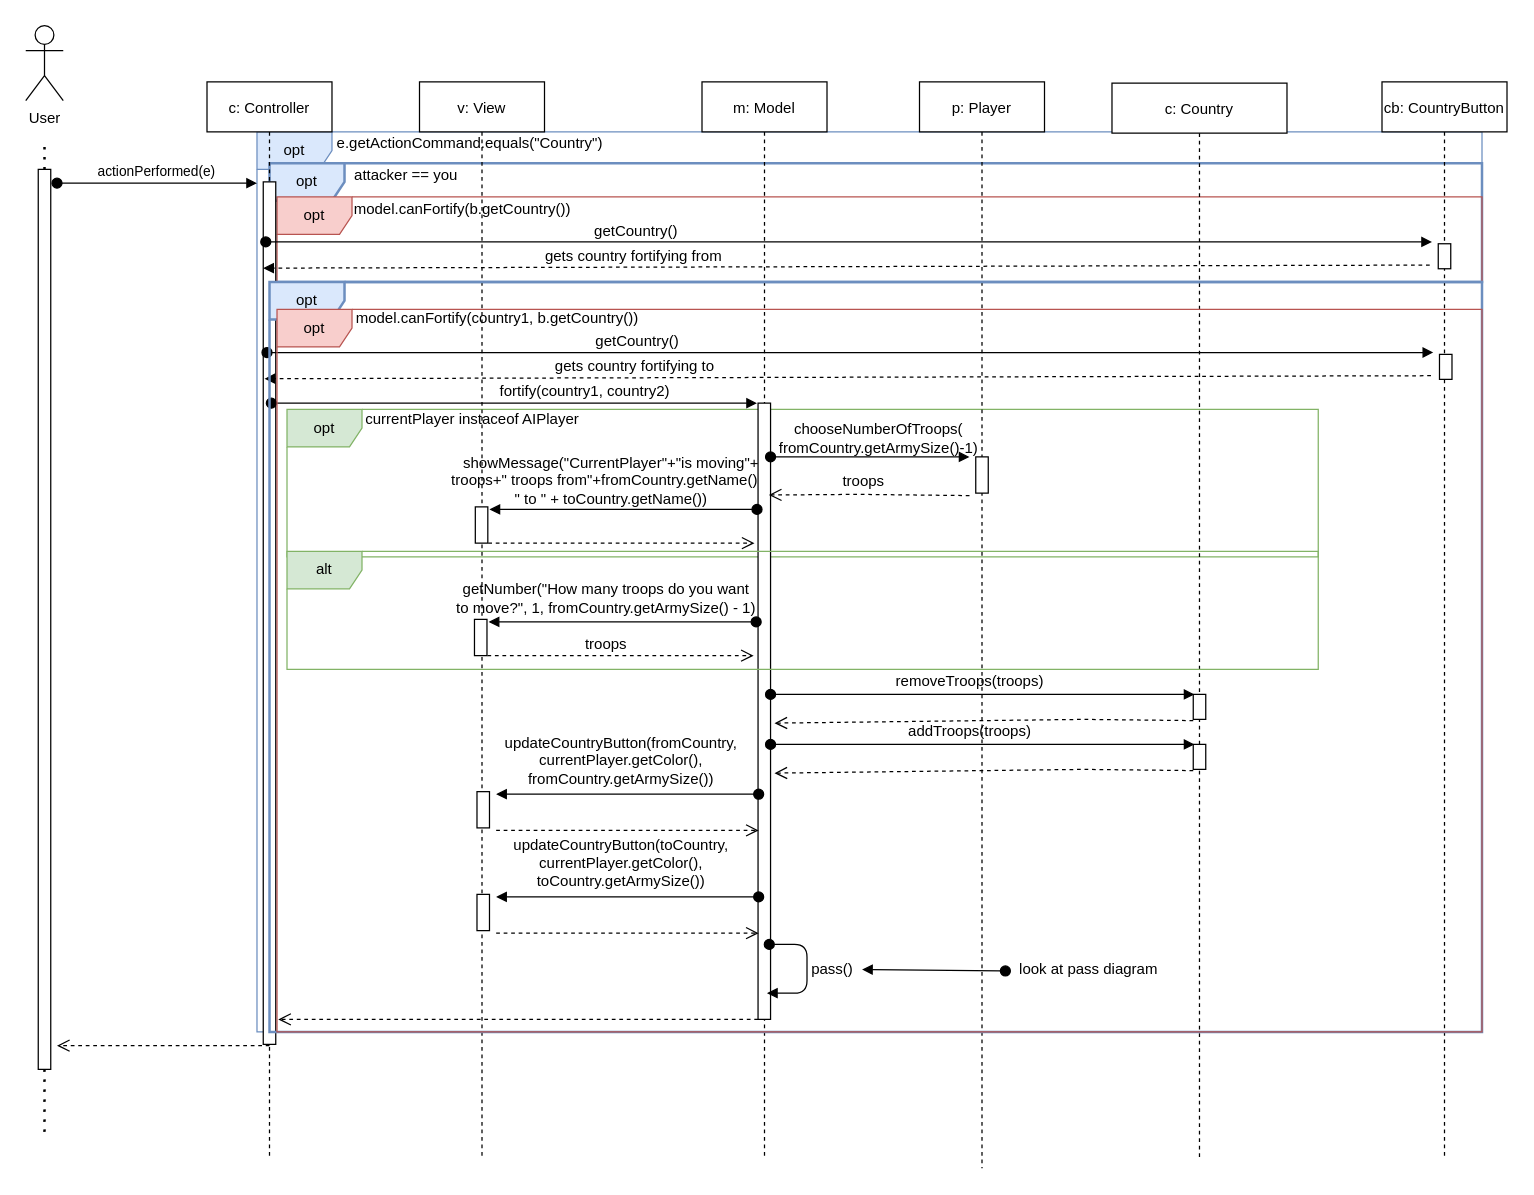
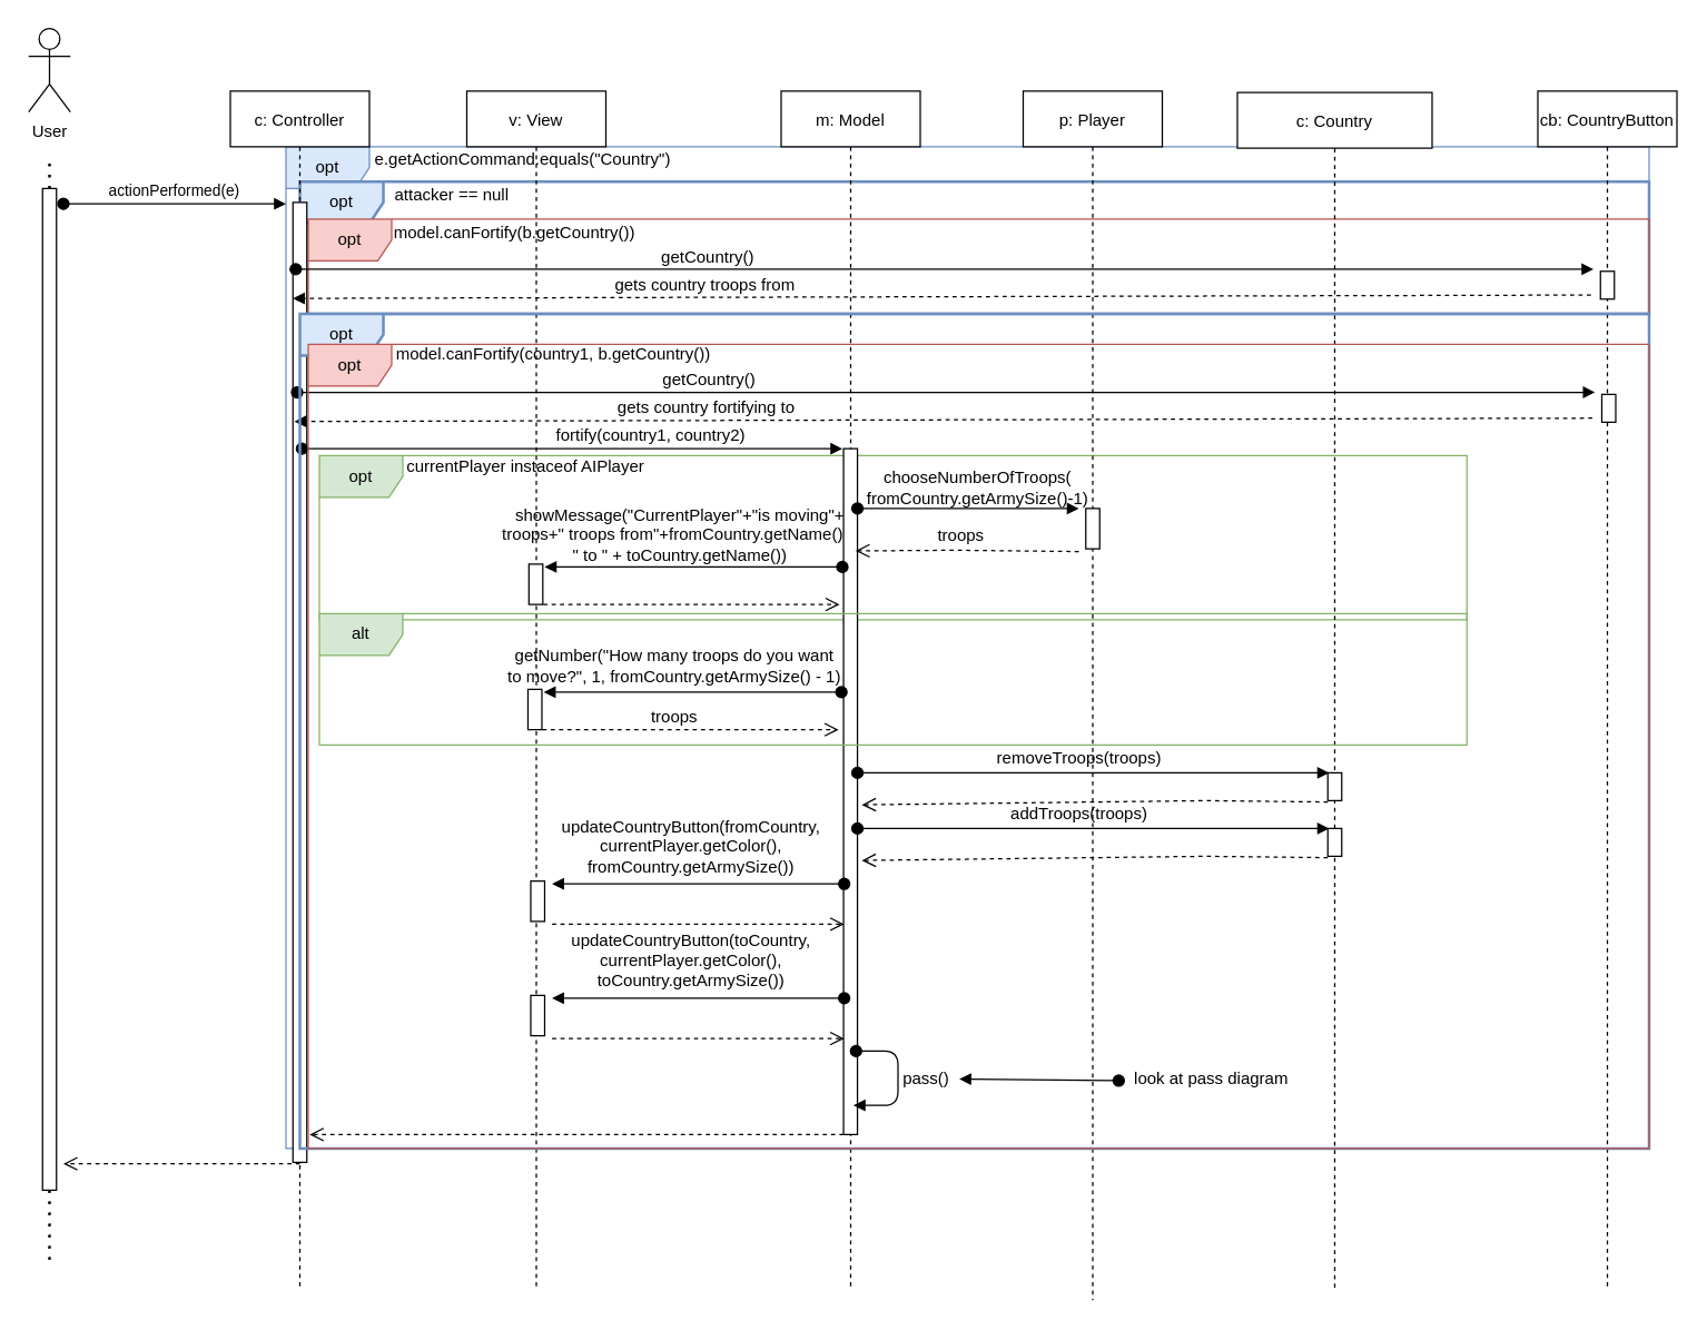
  <mxCell id="0" />
  <mxCell id="1" parent="0" />
  <mxCell id="2" value="opt" style="shape=umlFrame;whiteSpace=wrap;html=1;fillColor=#dae8fc;strokeColor=#6c8ebf;" parent="1" vertex="1"><mxGeometry x="204.99" y="105" width="980.01" height="720" as="geometry" /></mxCell>
  <mxCell id="3" value="opt" style="shape=umlFrame;whiteSpace=wrap;html=1;strokeWidth=2;fillColor=#dae8fc;strokeColor=#6c8ebf;" vertex="1" parent="1"><mxGeometry x="215.01" y="130" width="969.99" height="95" as="geometry" /></mxCell>
  <mxCell id="4" value="opt" style="shape=umlFrame;whiteSpace=wrap;html=1;fillColor=#f8cecc;strokeColor=#b85450;" vertex="1" parent="1"><mxGeometry x="221.01" y="157" width="963.99" height="68" as="geometry" /></mxCell>
  <mxCell id="5" value="opt" style="shape=umlFrame;whiteSpace=wrap;html=1;fillColor=#d5e8d4;strokeColor=#82b366;" parent="1" vertex="1"><mxGeometry x="229" y="327" width="825" height="118" as="geometry" /></mxCell>
  <mxCell id="6" value="c: Country" style="shape=umlLifeline;perimeter=lifelinePerimeter;container=0;collapsible=0;recursiveResize=0;rounded=0;shadow=0;strokeWidth=1;" parent="1" vertex="1"><mxGeometry x="888.99" y="66" width="140" height="859" as="geometry" /></mxCell>
  <mxCell id="7" value="showMessage(&quot;CurrentPlayer&quot;+&quot;is moving&quot;+&lt;br&gt;troops+&quot; troops from&quot;+fromCountry.getName() + &lt;br&gt;&quot; to &quot; + toCountry.getName())" style="text;html=1;align=center;verticalAlign=middle;resizable=0;points=[];autosize=1;" vertex="1" parent="1"><mxGeometry x="352.66" y="359" width="270" height="50" as="geometry" /></mxCell>
  <mxCell id="8" value="v: View" style="shape=umlLifeline;perimeter=lifelinePerimeter;container=1;collapsible=0;recursiveResize=0;rounded=0;shadow=0;strokeWidth=1;" parent="1" vertex="1"><mxGeometry x="335" y="65" width="100" height="860" as="geometry" /></mxCell>
  <mxCell id="9" value="" style="points=[];perimeter=orthogonalPerimeter;rounded=0;shadow=0;strokeWidth=1;" vertex="1" parent="8"><mxGeometry x="44.65" y="340" width="10" height="29" as="geometry" /></mxCell>
  <mxCell id="10" value="c: Controller" style="shape=umlLifeline;perimeter=lifelinePerimeter;container=1;collapsible=0;recursiveResize=0;rounded=0;shadow=0;strokeWidth=1;" parent="1" vertex="1"><mxGeometry x="165" y="65" width="99.99" height="860" as="geometry" /></mxCell>
  <mxCell id="11" value="" style="points=[];perimeter=orthogonalPerimeter;rounded=0;shadow=0;strokeWidth=1;" parent="10" vertex="1"><mxGeometry x="45" y="80" width="10" height="690" as="geometry" /></mxCell>
  <mxCell id="12" value="User" style="shape=umlActor;verticalLabelPosition=bottom;verticalAlign=top;html=1;" parent="1" vertex="1"><mxGeometry x="20" y="20" width="30" height="60" as="geometry" /></mxCell>
  <mxCell id="13" value="m: Model" style="shape=umlLifeline;perimeter=lifelinePerimeter;container=1;collapsible=0;recursiveResize=0;rounded=0;shadow=0;strokeWidth=1;" parent="1" vertex="1"><mxGeometry x="561" y="65" width="100" height="860" as="geometry" /></mxCell>
  <mxCell id="14" value="" style="endArrow=none;dashed=1;html=1;dashPattern=1 3;strokeWidth=2;" parent="1" source="15" edge="1"><mxGeometry width="50" height="50" relative="1" as="geometry"><mxPoint x="35" y="515" as="sourcePoint" /><mxPoint x="35" y="115" as="targetPoint" /></mxGeometry></mxCell>
  <mxCell id="15" value="" style="points=[];perimeter=orthogonalPerimeter;rounded=0;shadow=0;strokeWidth=1;" parent="1" vertex="1"><mxGeometry x="30" y="135" width="10" height="720" as="geometry" /></mxCell>
  <mxCell id="16" value="" style="html=1;verticalAlign=bottom;endArrow=open;dashed=1;endSize=8;" parent="1" edge="1"><mxGeometry x="-0.06" relative="1" as="geometry"><mxPoint x="215" y="836" as="sourcePoint" /><mxPoint x="44.99" y="836" as="targetPoint" /><mxPoint as="offset" /><Array as="points" /></mxGeometry></mxCell>
  <mxCell id="17" value="actionPerformed(e)" style="verticalAlign=bottom;startArrow=oval;endArrow=block;startSize=8;shadow=0;strokeWidth=1;" parent="1" edge="1"><mxGeometry relative="1" as="geometry"><mxPoint x="44.99" y="146" as="sourcePoint" /><mxPoint x="205" y="146" as="targetPoint" /></mxGeometry></mxCell>
  <mxCell id="18" value="e.getActionCommand.equals(&quot;Country&quot;)" style="text;html=1;align=center;verticalAlign=middle;resizable=0;points=[];autosize=1;" parent="1" vertex="1"><mxGeometry x="259.99" y="104" width="230" height="20" as="geometry" /></mxCell>
  <mxCell id="19" value="p: Player" style="shape=umlLifeline;perimeter=lifelinePerimeter;container=1;collapsible=0;recursiveResize=0;rounded=0;shadow=0;strokeWidth=1;" parent="1" vertex="1"><mxGeometry x="735" y="65" width="100" height="869" as="geometry" /></mxCell>
  <mxCell id="20" value="" style="points=[];perimeter=orthogonalPerimeter;rounded=0;shadow=0;strokeWidth=1;" vertex="1" parent="19"><mxGeometry x="45" y="300" width="10" height="29" as="geometry" /></mxCell>
  <mxCell id="21" value="currentPlayer instaceof AIPlayer" style="text;html=1;align=center;verticalAlign=middle;resizable=0;points=[];autosize=1;" parent="1" vertex="1"><mxGeometry x="282.26" y="325" width="190" height="20" as="geometry" /></mxCell>
  <mxCell id="22" value="" style="verticalAlign=bottom;startArrow=oval;endArrow=block;startSize=8;shadow=0;strokeWidth=1;entryX=0.981;entryY=0.503;entryDx=0;entryDy=0;entryPerimeter=0;exitX=-0.01;exitY=0.562;exitDx=0;exitDy=0;exitPerimeter=0;" parent="1" edge="1" target="70" source="71"><mxGeometry relative="1" as="geometry"><mxPoint x="785" y="985" as="sourcePoint" /><mxPoint x="780.32" y="1015" as="targetPoint" /></mxGeometry></mxCell>
  <mxCell id="23" value="" style="endArrow=none;dashed=1;html=1;dashPattern=1 3;strokeWidth=2;entryX=0.499;entryY=1;entryDx=0;entryDy=0;entryPerimeter=0;" parent="1" edge="1" target="15"><mxGeometry width="50" height="50" relative="1" as="geometry"><mxPoint x="35" y="905" as="sourcePoint" /><mxPoint x="34.99" y="905" as="targetPoint" /></mxGeometry></mxCell>
- <mxCell id="24" value="attacker == you" style="text;html=1;align=center;verticalAlign=middle;resizable=0;points=[];autosize=1;" vertex="1" parent="1"><mxGeometry x="274.01" y="130" width="100" height="20" as="geometry" /></mxCell>
+ <mxCell id="24" value="attacker == null" style="text;html=1;align=center;verticalAlign=middle;resizable=0;points=[];autosize=1;" vertex="1" parent="1"><mxGeometry x="274.01" y="130" width="100" height="20" as="geometry" /></mxCell>
  <mxCell id="25" value="model.canFortify(b.getCountry())" style="text;html=1;align=center;verticalAlign=middle;resizable=0;points=[];autosize=1;" vertex="1" parent="1"><mxGeometry x="274.01" y="157" width="190" height="20" as="geometry" /></mxCell>
  <mxCell id="26" value="" style="verticalAlign=bottom;startArrow=oval;endArrow=block;startSize=8;shadow=0;strokeWidth=1;" edge="1" parent="1"><mxGeometry relative="1" as="geometry"><mxPoint x="212.01" y="193" as="sourcePoint" /><mxPoint x="1145" y="193" as="targetPoint" /><Array as="points" /></mxGeometry></mxCell>
  <mxCell id="27" value="getCountry()" style="text;html=1;align=center;verticalAlign=middle;resizable=0;points=[];autosize=1;" vertex="1" parent="1"><mxGeometry x="468.01" y="174.5" width="80" height="20" as="geometry" /></mxCell>
  <mxCell id="28" value="" style="verticalAlign=bottom;startArrow=none;endArrow=block;startSize=8;shadow=0;strokeWidth=1;dashed=1;startFill=0;exitX=-0.682;exitY=0.854;exitDx=0;exitDy=0;exitPerimeter=0;" edge="1" parent="1" source="31"><mxGeometry relative="1" as="geometry"><mxPoint x="906.61" y="215" as="sourcePoint" /><mxPoint x="210.01" y="214" as="targetPoint" /><Array as="points" /></mxGeometry></mxCell>
- <mxCell id="29" value="gets country fortifying from" style="text;html=1;align=center;verticalAlign=middle;resizable=0;points=[];autosize=1;" vertex="1" parent="1"><mxGeometry x="426.01" y="194.5" width="160" height="20" as="geometry" /></mxCell>
+ <mxCell id="29" value="gets country troops from" style="text;html=1;align=center;verticalAlign=middle;resizable=0;points=[];autosize=1;" vertex="1" parent="1"><mxGeometry x="426.01" y="194.5" width="160" height="20" as="geometry" /></mxCell>
  <mxCell id="30" value="cb: CountryButton" style="shape=umlLifeline;perimeter=lifelinePerimeter;container=1;collapsible=0;recursiveResize=0;rounded=0;shadow=0;strokeWidth=1;" vertex="1" parent="1"><mxGeometry x="1105" y="65" width="100" height="860" as="geometry" /></mxCell>
  <mxCell id="31" value="" style="points=[];perimeter=orthogonalPerimeter;rounded=0;shadow=0;strokeWidth=1;" vertex="1" parent="30"><mxGeometry x="45" y="129.5" width="10" height="20" as="geometry" /></mxCell>
  <mxCell id="32" value="model.canFortify(country1, b.getCountry())" style="text;html=1;align=center;verticalAlign=middle;resizable=0;points=[];autosize=1;" vertex="1" parent="1"><mxGeometry x="276.65" y="244" width="240" height="20" as="geometry" /></mxCell>
  <mxCell id="33" value="" style="verticalAlign=bottom;startArrow=oval;endArrow=block;startSize=8;shadow=0;strokeWidth=1;" edge="1" parent="1"><mxGeometry relative="1" as="geometry"><mxPoint x="213" y="281.5" as="sourcePoint" /><mxPoint x="1145.99" y="281.5" as="targetPoint" /><Array as="points" /></mxGeometry></mxCell>
  <mxCell id="34" value="getCountry()" style="text;html=1;align=center;verticalAlign=middle;resizable=0;points=[];autosize=1;" vertex="1" parent="1"><mxGeometry x="469" y="263" width="80" height="20" as="geometry" /></mxCell>
  <mxCell id="35" value="" style="verticalAlign=bottom;startArrow=none;endArrow=block;startSize=8;shadow=0;strokeWidth=1;dashed=1;startFill=0;exitX=-0.682;exitY=0.854;exitDx=0;exitDy=0;exitPerimeter=0;" edge="1" parent="1" source="37"><mxGeometry relative="1" as="geometry"><mxPoint x="907.6" y="303.5" as="sourcePoint" /><mxPoint x="211" y="302.5" as="targetPoint" /><Array as="points" /></mxGeometry></mxCell>
  <mxCell id="36" value="gets country fortifying to" style="text;html=1;align=center;verticalAlign=middle;resizable=0;points=[];autosize=1;" vertex="1" parent="1"><mxGeometry x="437" y="283" width="140" height="20" as="geometry" /></mxCell>
  <mxCell id="37" value="" style="points=[];perimeter=orthogonalPerimeter;rounded=0;shadow=0;strokeWidth=1;" vertex="1" parent="1"><mxGeometry x="1150.99" y="283" width="10" height="20" as="geometry" /></mxCell>
  <mxCell id="38" value="" style="points=[];perimeter=orthogonalPerimeter;rounded=0;shadow=0;strokeWidth=1;" vertex="1" parent="1"><mxGeometry x="605.84" y="322" width="10" height="493" as="geometry" /></mxCell>
  <mxCell id="39" value="" style="verticalAlign=bottom;startArrow=oval;endArrow=block;startSize=8;shadow=0;strokeWidth=1;" edge="1" parent="1"><mxGeometry relative="1" as="geometry"><mxPoint x="216.49" y="322" as="sourcePoint" /><mxPoint x="605" y="322" as="targetPoint" /><Array as="points" /></mxGeometry></mxCell>
  <mxCell id="40" value="fortify(country1, country2)" style="text;html=1;align=center;verticalAlign=middle;resizable=0;points=[];autosize=1;" vertex="1" parent="1"><mxGeometry x="392.32" y="303" width="150" height="20" as="geometry" /></mxCell>
  <mxCell id="41" value="" style="verticalAlign=bottom;startArrow=oval;endArrow=block;startSize=8;shadow=0;strokeWidth=1;" edge="1" parent="1"><mxGeometry relative="1" as="geometry"><mxPoint x="615.84" y="365" as="sourcePoint" /><mxPoint x="775" y="365" as="targetPoint" /><Array as="points" /></mxGeometry></mxCell>
  <mxCell id="42" value="chooseNumberOfTroops(&lt;br&gt;fromCountry.getArmySize()-1)" style="text;html=1;align=center;verticalAlign=middle;resizable=0;points=[];autosize=1;" vertex="1" parent="1"><mxGeometry x="617.18" y="335" width="170" height="30" as="geometry" /></mxCell>
  <mxCell id="43" value="troops" style="text;html=1;align=center;verticalAlign=middle;resizable=0;points=[];autosize=1;" vertex="1" parent="1"><mxGeometry x="664.99" y="375" width="50" height="20" as="geometry" /></mxCell>
  <mxCell id="44" value="" style="html=1;verticalAlign=bottom;endArrow=open;dashed=1;endSize=8;" edge="1" parent="1"><mxGeometry x="-0.06" relative="1" as="geometry"><mxPoint x="775" y="396" as="sourcePoint" /><mxPoint x="614.5" y="395.5" as="targetPoint" /><mxPoint as="offset" /><Array as="points"><mxPoint x="687.44" y="395" /></Array></mxGeometry></mxCell>
  <mxCell id="45" value="" style="verticalAlign=bottom;startArrow=oval;endArrow=block;startSize=8;shadow=0;strokeWidth=1;" edge="1" parent="1"><mxGeometry relative="1" as="geometry"><mxPoint x="605" y="407" as="sourcePoint" /><mxPoint x="391" y="407" as="targetPoint" /></mxGeometry></mxCell>
  <mxCell id="46" value="" style="html=1;verticalAlign=bottom;endArrow=open;dashed=1;endSize=8;" edge="1" parent="1"><mxGeometry x="-0.06" relative="1" as="geometry"><mxPoint x="390" y="434" as="sourcePoint" /><mxPoint x="603" y="434" as="targetPoint" /><mxPoint as="offset" /><Array as="points" /></mxGeometry></mxCell>
  <mxCell id="47" value="alt" style="shape=umlFrame;whiteSpace=wrap;html=1;fillColor=#d5e8d4;strokeColor=#82b366;" vertex="1" parent="1"><mxGeometry x="229" y="440.5" width="825" height="94.5" as="geometry" /></mxCell>
  <mxCell id="48" value="" style="points=[];perimeter=orthogonalPerimeter;rounded=0;shadow=0;strokeWidth=1;" vertex="1" parent="1"><mxGeometry x="378.98" y="495" width="10" height="29" as="geometry" /></mxCell>
  <mxCell id="49" value="" style="verticalAlign=bottom;startArrow=oval;endArrow=block;startSize=8;shadow=0;strokeWidth=1;" edge="1" parent="1"><mxGeometry relative="1" as="geometry"><mxPoint x="604.33" y="497" as="sourcePoint" /><mxPoint x="390.33" y="497" as="targetPoint" /></mxGeometry></mxCell>
  <mxCell id="50" value="" style="html=1;verticalAlign=bottom;endArrow=open;dashed=1;endSize=8;" edge="1" parent="1"><mxGeometry x="-0.06" relative="1" as="geometry"><mxPoint x="389.33" y="524" as="sourcePoint" /><mxPoint x="602.33" y="524" as="targetPoint" /><mxPoint as="offset" /><Array as="points" /></mxGeometry></mxCell>
  <mxCell id="51" value="getNumber(&quot;How many troops do you want&lt;br&gt;to move?&quot;, 1, fromCountry.getArmySize() - 1)" style="text;html=1;align=center;verticalAlign=middle;resizable=0;points=[];autosize=1;" vertex="1" parent="1"><mxGeometry x="358.99" y="463" width="250" height="30" as="geometry" /></mxCell>
  <mxCell id="52" value="troops" style="text;html=1;align=center;verticalAlign=middle;resizable=0;points=[];autosize=1;" vertex="1" parent="1"><mxGeometry x="458.99" y="505" width="50" height="20" as="geometry" /></mxCell>
  <mxCell id="53" value="" style="points=[];perimeter=orthogonalPerimeter;rounded=0;shadow=0;strokeWidth=1;" vertex="1" parent="1"><mxGeometry x="954" y="555" width="10" height="20" as="geometry" /></mxCell>
  <mxCell id="54" value="" style="verticalAlign=bottom;startArrow=oval;endArrow=block;startSize=8;shadow=0;strokeWidth=1;" edge="1" parent="1"><mxGeometry relative="1" as="geometry"><mxPoint x="615.84" y="555" as="sourcePoint" /><mxPoint x="955" y="555" as="targetPoint" /><Array as="points" /></mxGeometry></mxCell>
  <mxCell id="55" value="removeTroops(troops)" style="text;html=1;align=center;verticalAlign=middle;resizable=0;points=[];autosize=1;" vertex="1" parent="1"><mxGeometry x="710" y="535" width="130" height="20" as="geometry" /></mxCell>
  <mxCell id="56" value="" style="html=1;verticalAlign=bottom;endArrow=open;dashed=1;endSize=8;" edge="1" parent="1"><mxGeometry x="-0.06" relative="1" as="geometry"><mxPoint x="954" y="576" as="sourcePoint" /><mxPoint x="619" y="578" as="targetPoint" /><mxPoint as="offset" /><Array as="points"><mxPoint x="866.44" y="575" /></Array></mxGeometry></mxCell>
  <mxCell id="57" value="" style="points=[];perimeter=orthogonalPerimeter;rounded=0;shadow=0;strokeWidth=1;" vertex="1" parent="1"><mxGeometry x="954" y="595" width="10" height="20" as="geometry" /></mxCell>
  <mxCell id="58" value="" style="verticalAlign=bottom;startArrow=oval;endArrow=block;startSize=8;shadow=0;strokeWidth=1;" edge="1" parent="1"><mxGeometry relative="1" as="geometry"><mxPoint x="615.84" y="595" as="sourcePoint" /><mxPoint x="955" y="595" as="targetPoint" /><Array as="points" /></mxGeometry></mxCell>
  <mxCell id="59" value="addTroops(troops)" style="text;html=1;align=center;verticalAlign=middle;resizable=0;points=[];autosize=1;" vertex="1" parent="1"><mxGeometry x="720" y="575" width="110" height="20" as="geometry" /></mxCell>
  <mxCell id="60" value="" style="html=1;verticalAlign=bottom;endArrow=open;dashed=1;endSize=8;" edge="1" parent="1"><mxGeometry x="-0.06" relative="1" as="geometry"><mxPoint x="954" y="616" as="sourcePoint" /><mxPoint x="619" y="618" as="targetPoint" /><mxPoint as="offset" /><Array as="points"><mxPoint x="866.44" y="615" /></Array></mxGeometry></mxCell>
  <mxCell id="61" value="" style="points=[];perimeter=orthogonalPerimeter;rounded=0;shadow=0;strokeWidth=1;" vertex="1" parent="1"><mxGeometry x="380.99" y="632.82" width="10" height="29" as="geometry" /></mxCell>
  <mxCell id="62" value="" style="verticalAlign=bottom;startArrow=oval;endArrow=block;startSize=8;shadow=0;strokeWidth=1;" edge="1" parent="1"><mxGeometry relative="1" as="geometry"><mxPoint x="606.33" y="634.82" as="sourcePoint" /><mxPoint x="396.33" y="634.82" as="targetPoint" /></mxGeometry></mxCell>
  <mxCell id="63" value="updateCountryButton(fromCountry, &lt;br&gt;currentPlayer.getColor(), &lt;br&gt;fromCountry.getArmySize())" style="text;html=1;align=center;verticalAlign=middle;resizable=0;points=[];autosize=1;" vertex="1" parent="1"><mxGeometry x="396.33" y="582.82" width="200" height="50" as="geometry" /></mxCell>
  <mxCell id="64" value="" style="html=1;verticalAlign=bottom;endArrow=open;dashed=1;endSize=8;" edge="1" parent="1"><mxGeometry x="-0.06" relative="1" as="geometry"><mxPoint x="396.33" y="663.82" as="sourcePoint" /><mxPoint x="606.33" y="663.82" as="targetPoint" /><mxPoint as="offset" /><Array as="points" /></mxGeometry></mxCell>
  <mxCell id="65" value="" style="points=[];perimeter=orthogonalPerimeter;rounded=0;shadow=0;strokeWidth=1;" vertex="1" parent="1"><mxGeometry x="380.99" y="715" width="10" height="29" as="geometry" /></mxCell>
  <mxCell id="66" value="" style="verticalAlign=bottom;startArrow=oval;endArrow=block;startSize=8;shadow=0;strokeWidth=1;" edge="1" parent="1"><mxGeometry relative="1" as="geometry"><mxPoint x="606.33" y="717" as="sourcePoint" /><mxPoint x="396.33" y="717" as="targetPoint" /></mxGeometry></mxCell>
  <mxCell id="67" value="updateCountryButton(toCountry, &lt;br&gt;currentPlayer.getColor(), &lt;br&gt;toCountry.getArmySize())" style="text;html=1;align=center;verticalAlign=middle;resizable=0;points=[];autosize=1;" vertex="1" parent="1"><mxGeometry x="401.33" y="665" width="190" height="50" as="geometry" /></mxCell>
  <mxCell id="68" value="" style="html=1;verticalAlign=bottom;endArrow=open;dashed=1;endSize=8;" edge="1" parent="1"><mxGeometry x="-0.06" relative="1" as="geometry"><mxPoint x="396.33" y="746" as="sourcePoint" /><mxPoint x="606.33" y="746" as="targetPoint" /><mxPoint as="offset" /><Array as="points" /></mxGeometry></mxCell>
  <mxCell id="69" value="" style="verticalAlign=bottom;startArrow=oval;endArrow=block;startSize=8;shadow=0;strokeWidth=1;" edge="1" parent="1"><mxGeometry relative="1" as="geometry"><mxPoint x="614.84" y="755" as="sourcePoint" /><mxPoint x="613" y="794" as="targetPoint" /><Array as="points"><mxPoint x="645" y="755" /><mxPoint x="645" y="794" /></Array></mxGeometry></mxCell>
  <mxCell id="70" value="pass()" style="text;html=1;align=center;verticalAlign=middle;resizable=0;points=[];autosize=1;" vertex="1" parent="1"><mxGeometry x="640" y="765" width="50" height="20" as="geometry" /></mxCell>
  <mxCell id="71" value="look at pass diagram" style="text;html=1;align=center;verticalAlign=middle;resizable=0;points=[];autosize=1;" vertex="1" parent="1"><mxGeometry x="805" y="765" width="130" height="20" as="geometry" /></mxCell>
  <mxCell id="72" value="" style="html=1;verticalAlign=bottom;endArrow=open;dashed=1;endSize=8;" edge="1" parent="1"><mxGeometry x="-0.06" relative="1" as="geometry"><mxPoint x="605.84" y="815" as="sourcePoint" /><mxPoint x="222" y="815" as="targetPoint" /><mxPoint as="offset" /><Array as="points" /></mxGeometry></mxCell>
  <mxCell id="73" value="opt" style="shape=umlFrame;whiteSpace=wrap;html=1;strokeWidth=2;fillColor=#dae8fc;strokeColor=#6c8ebf;" vertex="1" parent="1"><mxGeometry x="215.01" y="225" width="969.99" height="600" as="geometry" /></mxCell>
  <mxCell id="74" value="opt" style="shape=umlFrame;whiteSpace=wrap;html=1;fillColor=#f8cecc;strokeColor=#b85450;" vertex="1" parent="1"><mxGeometry x="221.01" y="247" width="963.99" height="578" as="geometry" /></mxCell>
